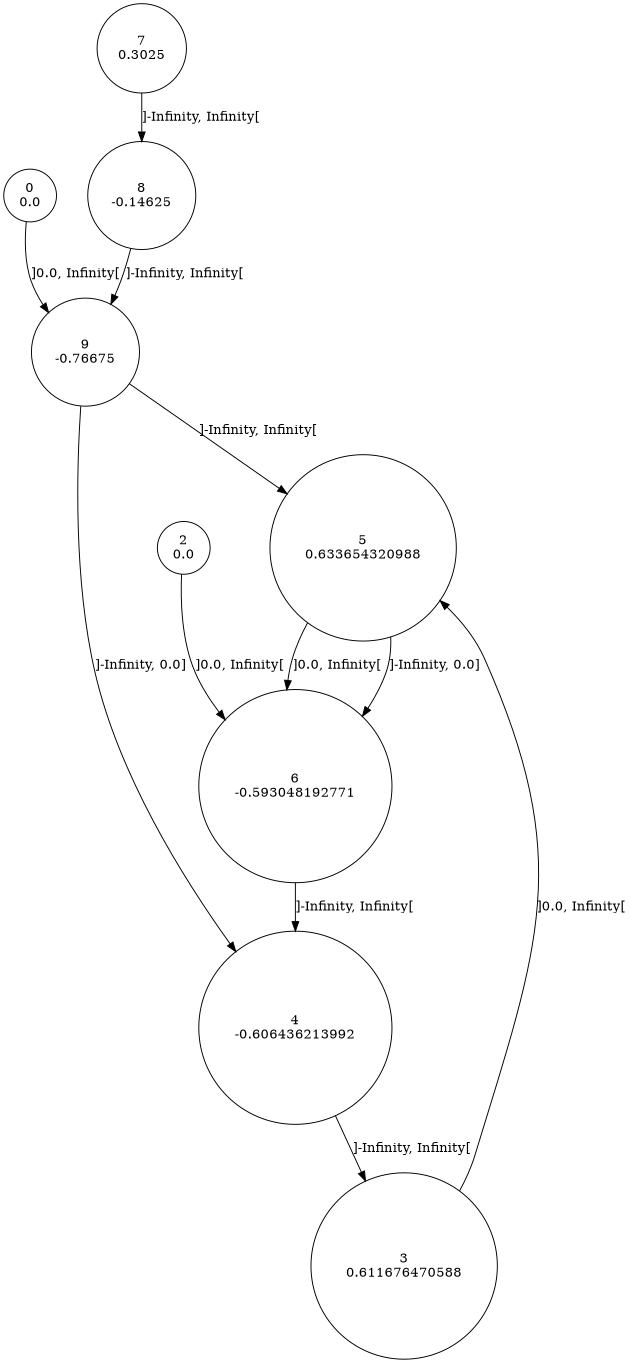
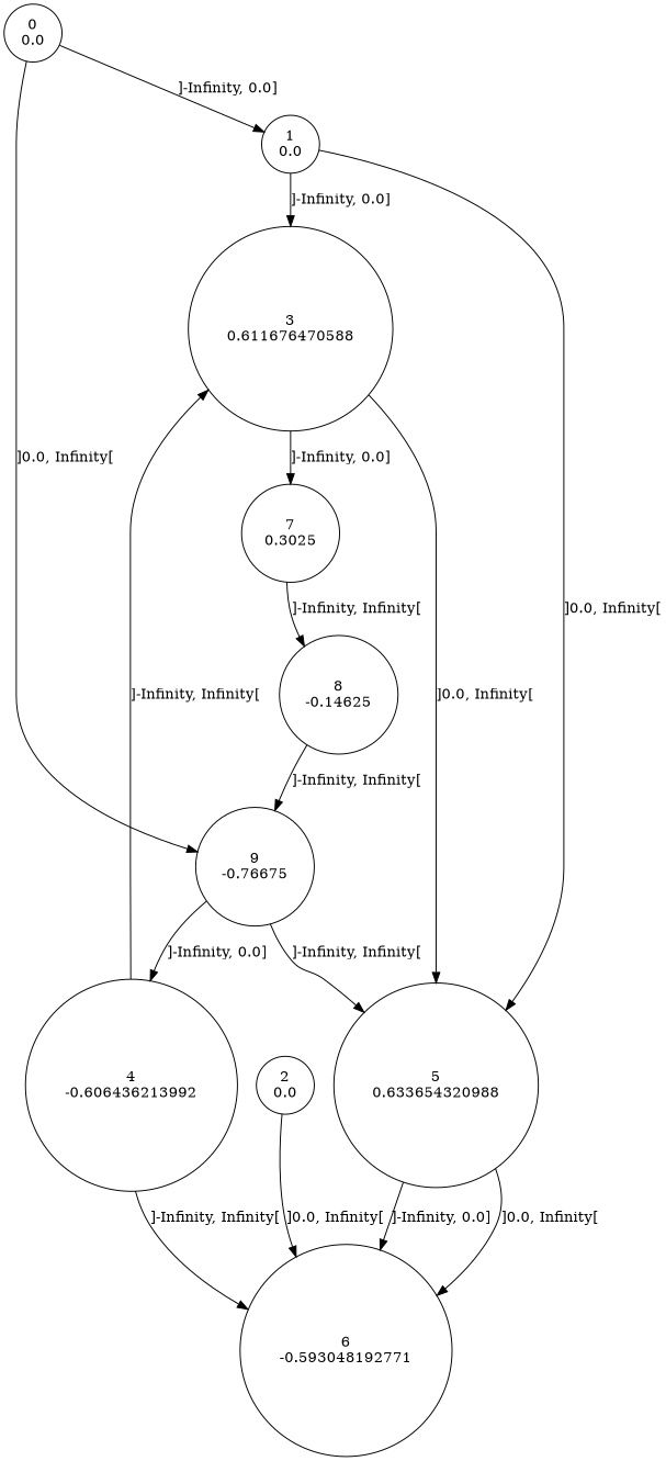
  digraph {
    node [shape=circle]
    n1 [label="0\n0.0"]
+   n2 [label="1\n0.0"]
    n3 [label="9\n-0.76675"]
    n4 [label="3\n0.611676470588"]
    n5 [label="5\n0.633654320988"]
    n6 [label="2\n0.0"]
    n7 [label="6\n-0.593048192771"]
    n8 [label="7\n0.3025"]
    n9 [label="4\n-0.606436213992"]
    n10 [label="8\n-0.14625"]
+   n1 -> n2 [label="]-Infinity, 0.0]"]
    n1 -> n3 [label="]0.0, Infinity["]
+   n2 -> n4 [label="]-Infinity, 0.0]"]
+   n2 -> n5 [label="]0.0, Infinity["]
    n3 -> n5 [label="]-Infinity, Infinity["]
    n3 -> n9 [label="]-Infinity, 0.0]"]
    n4 -> n5 [label="]0.0, Infinity["]
+   n4 -> n8 [label="]-Infinity, 0.0]"]
    n5 -> n7 [label="]-Infinity, 0.0]"]
    n5 -> n7 [label="]0.0, Infinity["]
    n6 -> n7 [label="]0.0, Infinity["]
-   n7 -> n9 [label="]-Infinity, Infinity["]
+   n9 -> n7 [label="]-Infinity, Infinity["]
    n8 -> n10 [label="]-Infinity, Infinity["]
    n9 -> n4 [label="]-Infinity, Infinity["]
    n10 -> n3 [label="]-Infinity, Infinity["]
  }
